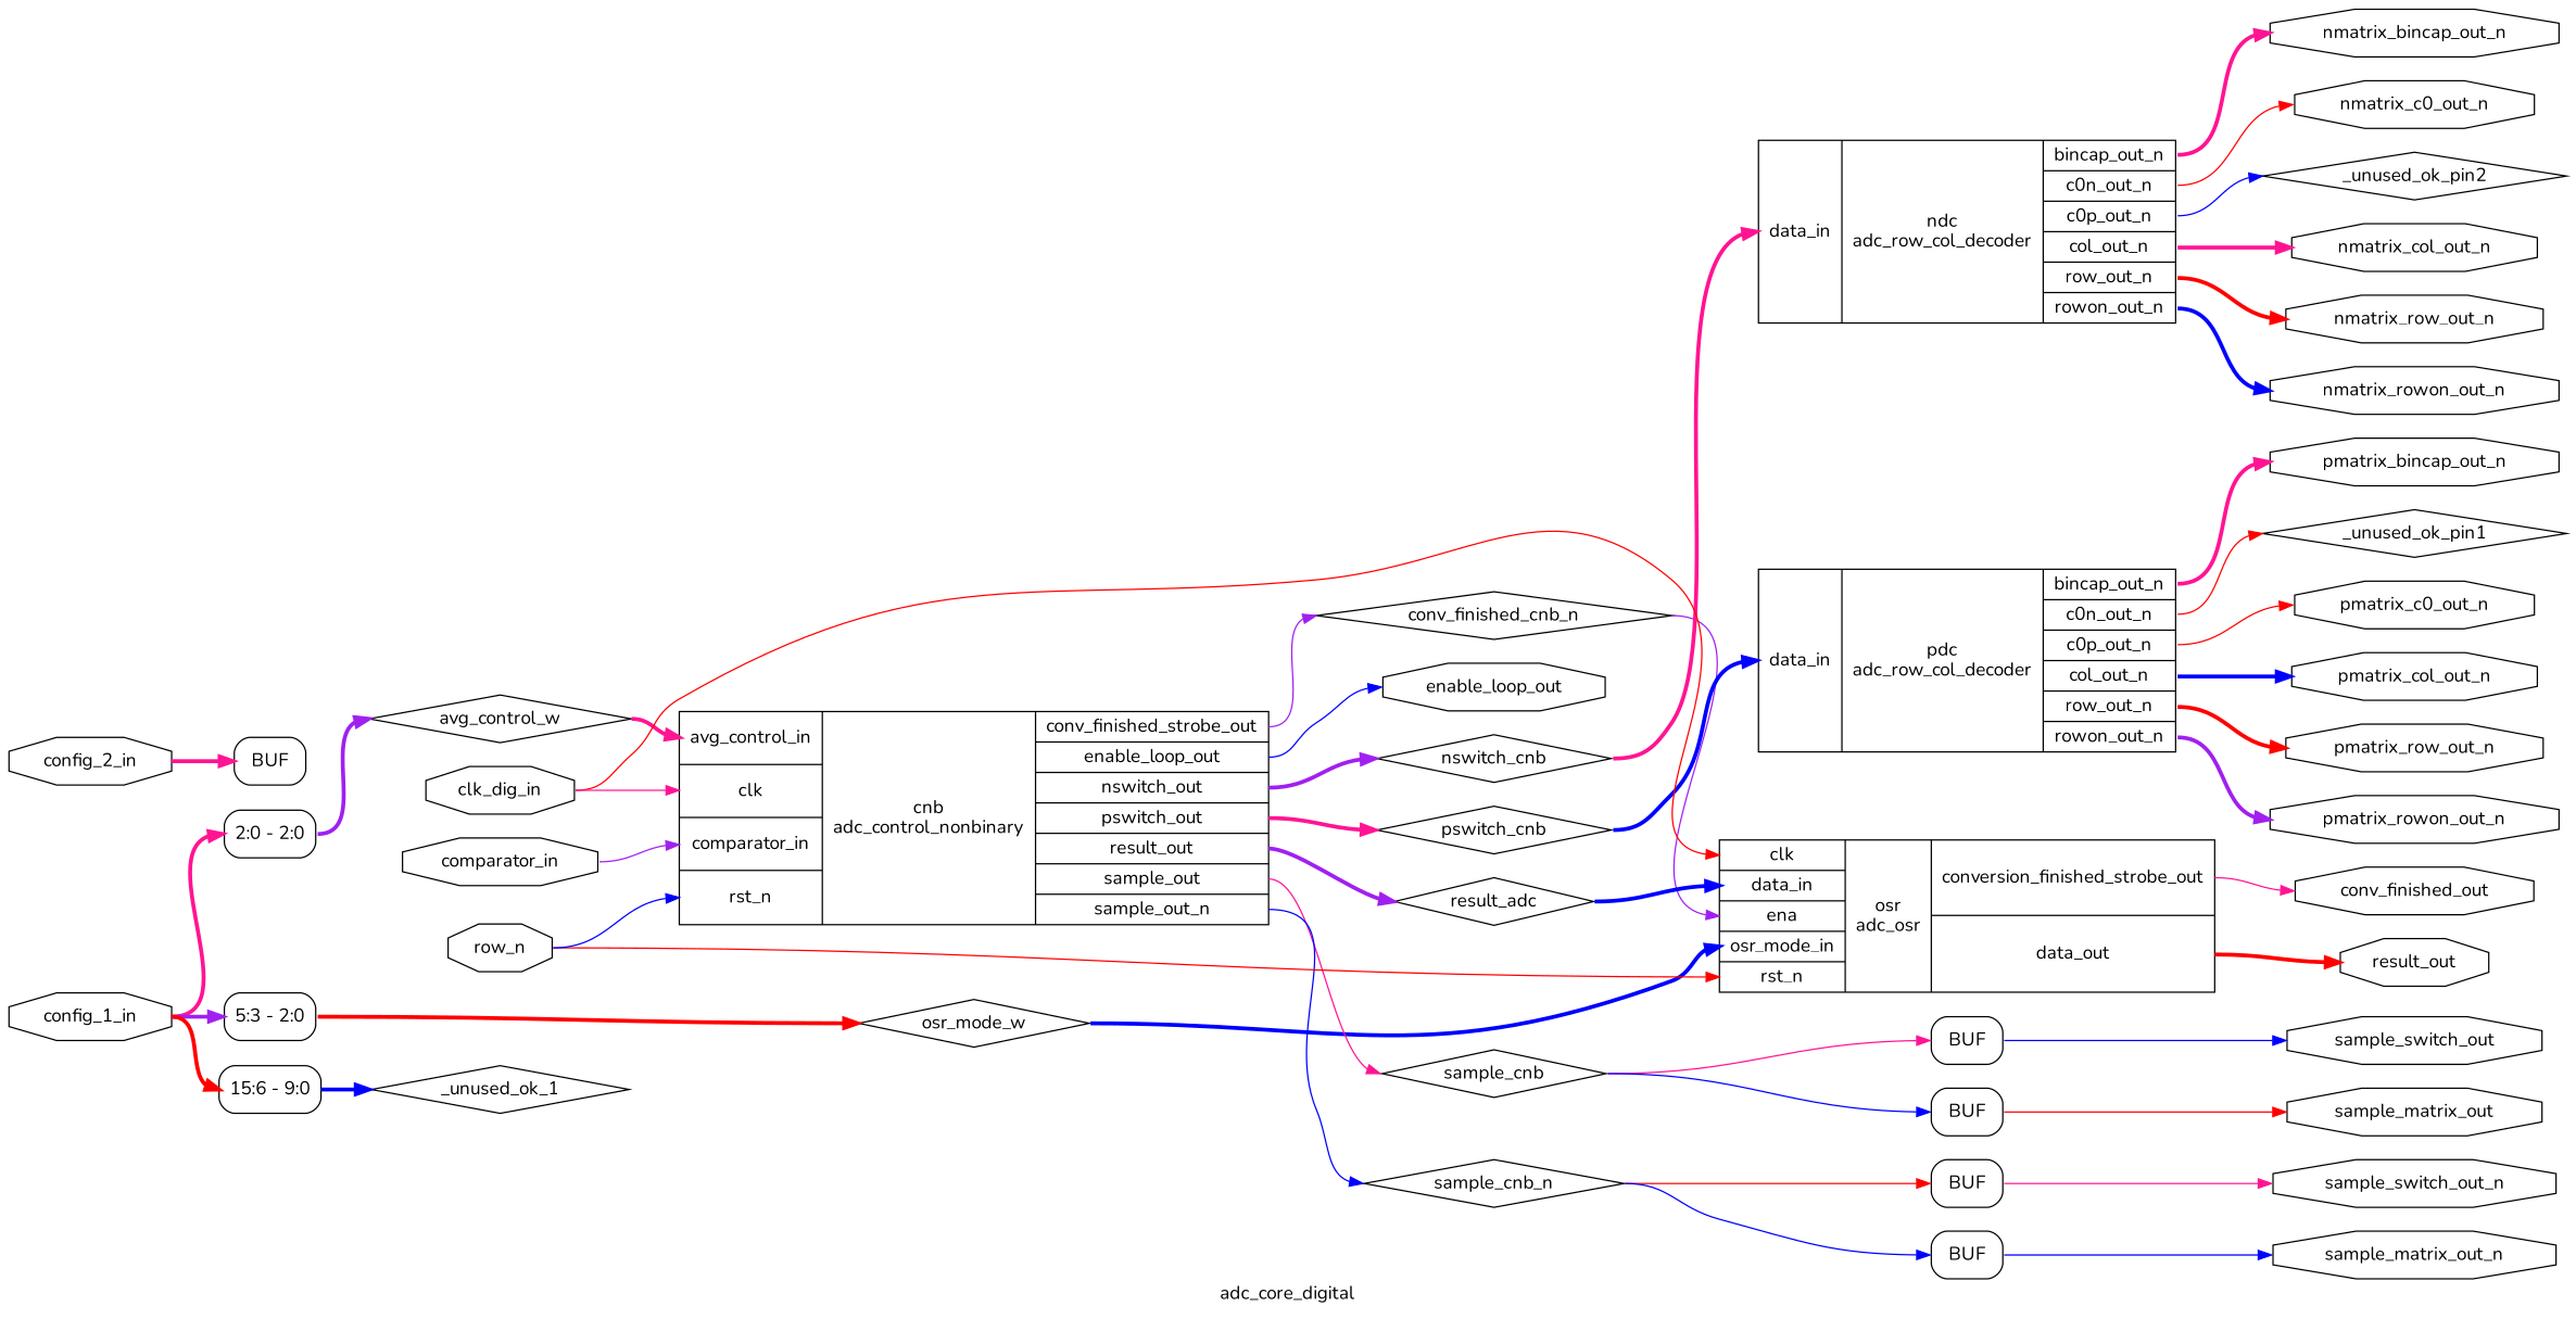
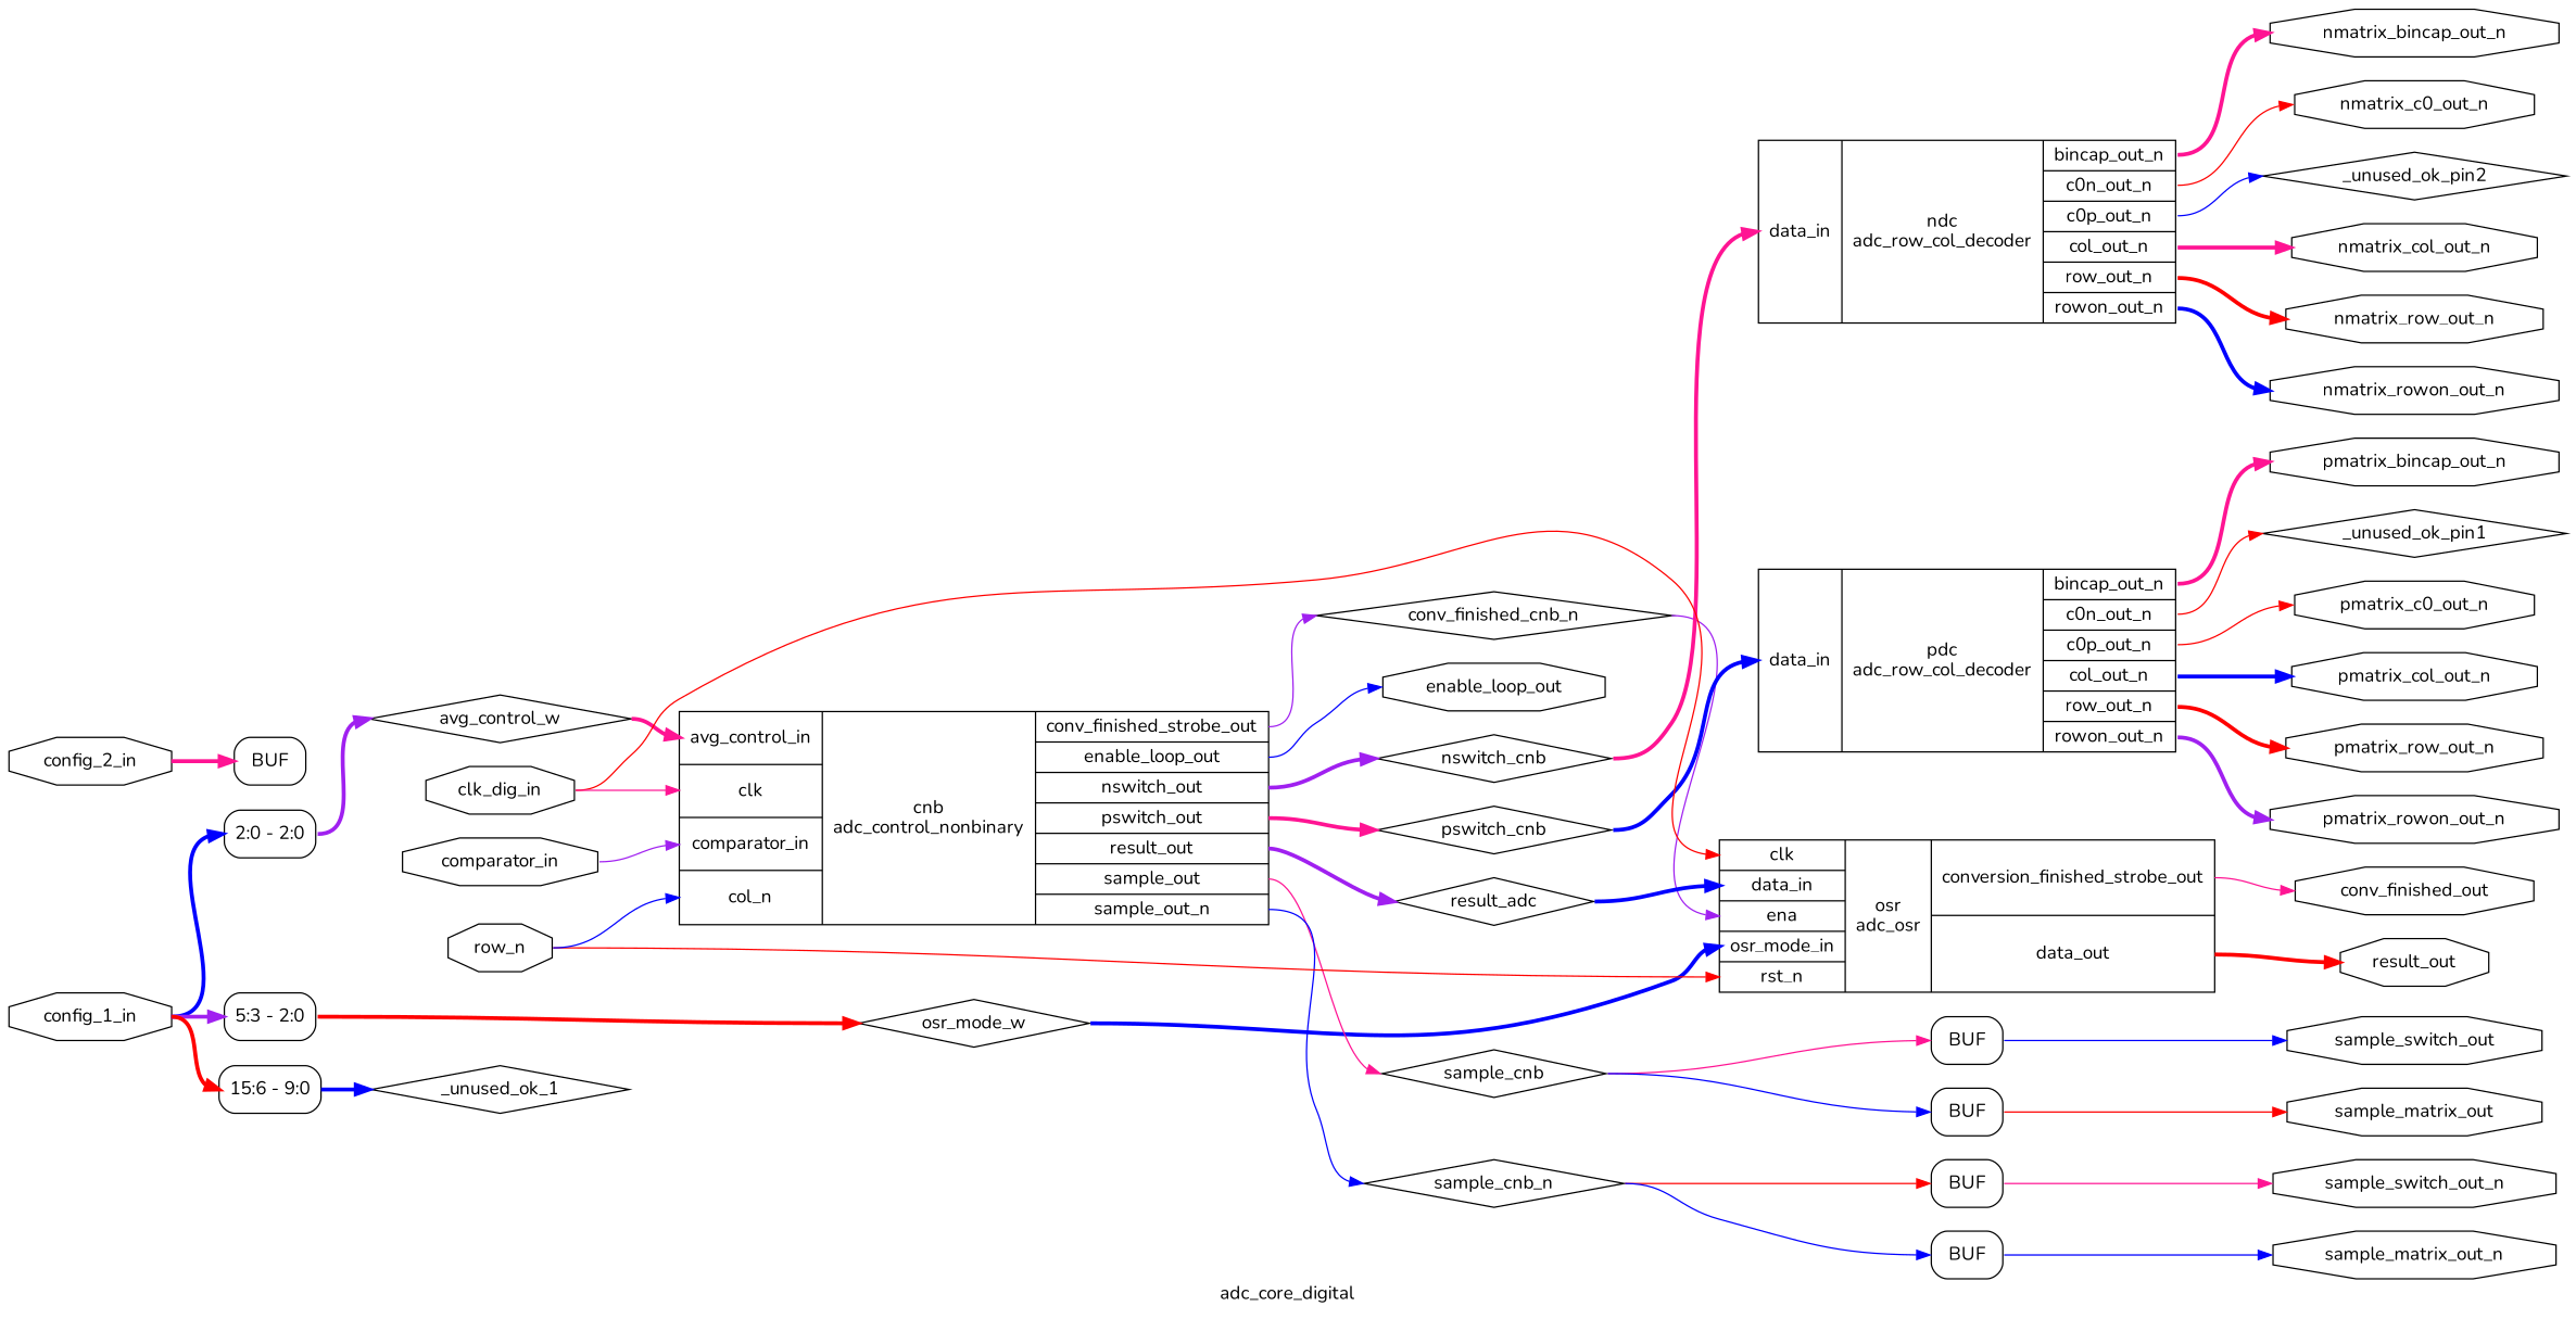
  digraph {
    fontname=Nunito
    label=adc_core_digital
    rankdir=LR
    remincross=true
    node [color=black fontcolor=black fontname=Nunito shape=octagon]
    edge [color=blue fontname=Nunito headport=w tailport=e style="setlinewidth(3)"]
    n1 [label=_unused_ok_pin2 shape=diamond]
    n2 [label=_unused_ok_pin1 shape=diamond]
    n3 [label=_unused_ok_1 shape=diamond]
    n4 [label=sample_cnb shape=diamond]
    n5 [label=BUF shape=box style=rounded color="" fontcolor=""]
    n6 [label=BUF shape=box style=rounded color="" fontcolor=""]
    n7 [label=sample_switch_out]
    n8 [label=sample_matrix_out]
    n9 [label=sample_cnb_n shape=diamond]
    n10 [label=BUF shape=box style=rounded color="" fontcolor=""]
    n11 [label=BUF shape=box style=rounded color="" fontcolor=""]
    n12 [label=sample_switch_out_n]
    n13 [label=sample_matrix_out_n]
    n14 [label=conv_finished_cnb_n shape=diamond]
    n15 [label="{{<p35> clk|<p36> data_in|<p37> ena|<p38> osr_mode_in|<p34> rst_n}|osr\nadc_osr|{<p39> conversion_finished_strobe_out|<p40> data_out}}" shape=record color="" fontcolor=""]
    n16 [label=conv_finished_out]
    n17 [label=result_out]
    n18 [label=nswitch_cnb shape=diamond]
    n19 [label="{{<p36> data_in}|ndc\nadc_row_col_decoder|{<p42> bincap_out_n|<p43> c0n_out_n|<p44> c0p_out_n|<p45> col_out_n|<p46> row_out_n|<p47> rowon_out_n}}" shape=record color="" fontcolor=""]
    n20 [label=nmatrix_c0_out_n]
    n21 [label=nmatrix_bincap_out_n]
    n22 [label=nmatrix_rowon_out_n]
    n23 [label=nmatrix_row_out_n]
    n24 [label=nmatrix_col_out_n]
    n25 [label=pswitch_cnb shape=diamond]
    n26 [label="{{<p36> data_in}|pdc\nadc_row_col_decoder|{<p42> bincap_out_n|<p43> c0n_out_n|<p44> c0p_out_n|<p45> col_out_n|<p46> row_out_n|<p47> rowon_out_n}}" shape=record color="" fontcolor=""]
    n27 [label=pmatrix_c0_out_n]
    n28 [label=pmatrix_bincap_out_n]
    n29 [label=pmatrix_rowon_out_n]
    n30 [label=pmatrix_row_out_n]
    n31 [label=pmatrix_col_out_n]
    n32 [label=result_adc shape=diamond]
    n33 [label=osr_mode_w shape=diamond]
    n34 [label=avg_control_w shape=diamond]
-   n35 [label="{{<p50> avg_control_in|<p35> clk|<p29> comparator_in|<p34> rst_n}|cnb\nadc_control_nonbinary|{<p51> conv_finished_strobe_out|<p27> enable_loop_out|<p52> nswitch_out|<p53> pswitch_out|<p31> result_out|<p54> sample_out|<p55> sample_out_n}}" shape=record color="" fontcolor=""]
+   n35 [label="{{<p50> avg_control_in|<p35> clk|<p29> comparator_in|<p34> col_n}|cnb\nadc_control_nonbinary|{<p51> conv_finished_strobe_out|<p27> enable_loop_out|<p52> nswitch_out|<p53> pswitch_out|<p31> result_out|<p54> sample_out|<p55> sample_out_n}}" shape=record color="" fontcolor=""]
    n36 [label=enable_loop_out]
    n37 [label=clk_dig_in]
    n38 [label=comparator_in]
    n39 [label=config_2_in]
    n40 [label=BUF shape=box style=rounded color="" fontcolor=""]
    n41 [label=config_1_in]
    n42 [label="<s0> 2:0 - 2:0 " shape=record style=rounded color="" fontcolor=""]
    n43 [label="<s0> 5:3 - 2:0 " shape=record style=rounded color="" fontcolor=""]
    n44 [label="<s0> 15:6 - 9:0 " shape=record style=rounded color="" fontcolor=""]
    n45 [label=row_n]
    n4 -> n5 [color=deeppink headport="w:w" style=""]
    n4 -> n6 [headport="w:w" style=""]
    n5 -> n7 [tailport="e:e" style=""]
    n6 -> n8 [color=red tailport="e:e" style=""]
    n9 -> n10 [color=red headport="w:w" style=""]
    n9 -> n11 [headport="w:w" style=""]
    n10 -> n12 [color=deeppink tailport="e:e" style=""]
    n11 -> n13 [tailport="e:e" style=""]
    n14 -> n15 [color=purple headport="p37:w" style=""]
    n15 -> n16 [color=deeppink tailport="p39:e" style=""]
    n15 -> n17 [color=red tailport="p40:e"]
    n18 -> n19 [color=deeppink headport="p36:w"]
    n19 -> n1 [tailport="p44:e" style=""]
    n19 -> n20 [color=red tailport="p43:e" style=""]
    n19 -> n21 [color=deeppink tailport="p42:e"]
    n19 -> n22 [tailport="p47:e"]
    n19 -> n23 [color=red tailport="p46:e"]
    n19 -> n24 [color=deeppink tailport="p45:e"]
    n25 -> n26 [headport="p36:w"]
    n26 -> n2 [color=red tailport="p43:e" style=""]
    n26 -> n27 [color=red tailport="p44:e" style=""]
    n26 -> n28 [color=deeppink tailport="p42:e"]
    n26 -> n29 [color=purple tailport="p47:e"]
    n26 -> n30 [color=red tailport="p46:e"]
    n26 -> n31 [tailport="p45:e"]
    n32 -> n15 [headport="p36:w"]
    n33 -> n15 [headport="p38:w"]
    n34 -> n35 [color=deeppink headport="p50:w"]
    n35 -> n4 [color=deeppink tailport="p54:e" style=""]
    n35 -> n9 [tailport="p55:e" style=""]
    n35 -> n14 [color=purple tailport="p51:e" style=""]
    n35 -> n18 [color=purple tailport="p52:e"]
    n35 -> n25 [color=deeppink tailport="p53:e"]
    n35 -> n32 [color=purple tailport="p31:e"]
    n35 -> n36 [tailport="p27:e" style=""]
    n37 -> n15 [color=red headport="p35:w" style=""]
    n37 -> n35 [color=deeppink headport="p35:w" style=""]
    n38 -> n35 [color=purple headport="p29:w" style=""]
    n39 -> n40 [color=deeppink headport="w:w"]
-   n41 -> n42 [color=deeppink headport="s0:w"]
+   n41 -> n42 [headport="s0:w"]
    n41 -> n43 [color=purple headport="s0:w"]
    n41 -> n44 [color=red headport="s0:w"]
    n42 -> n34 [color=purple]
    n43 -> n33 [color=red]
    n44 -> n3
    n45 -> n15 [color=red headport="p34:w" style=""]
    n45 -> n35 [headport="p34:w" style=""]
  }
